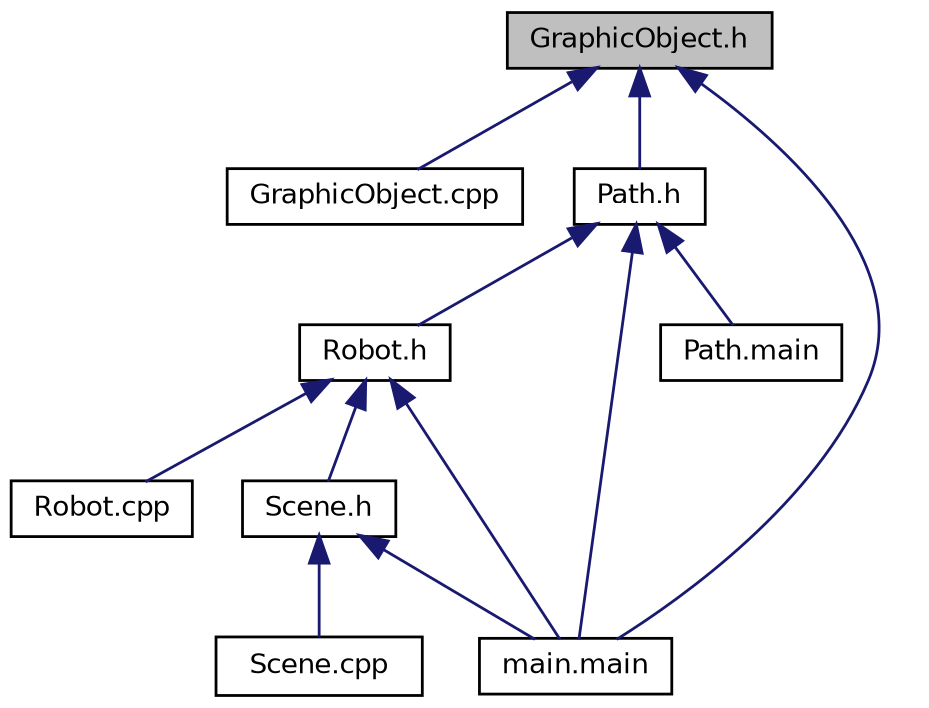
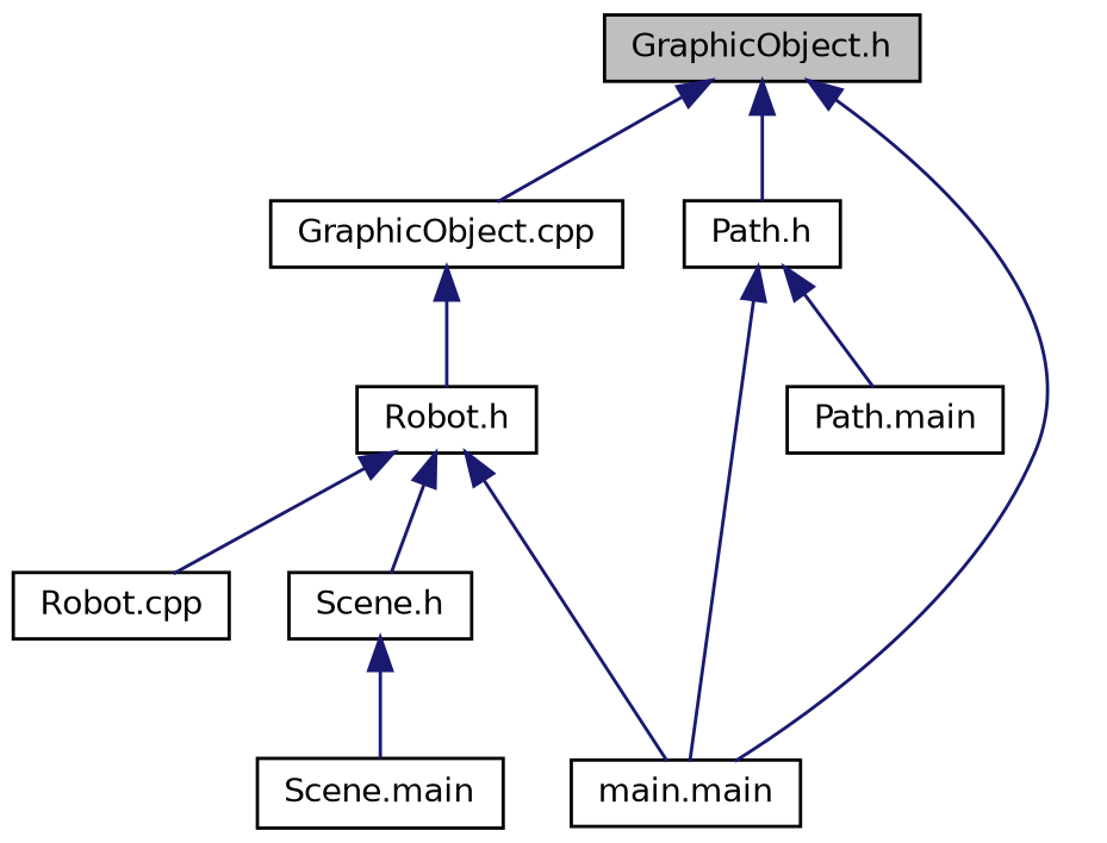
  digraph {
    node [color=black fillcolor=white fontname=Helvetica fontsize=10 shape=record style=filled]
    edge [color=midnightblue dir=back fontname=Helvetica fontsize=10 labelfontname=Helvetica labelfontsize=10 style=solid]
    n1 [fillcolor=grey75 fontcolor=black height=0.2 label="GraphicObject.h" width=0.4]
    n2 [height=0.2 label="GraphicObject.cpp" width=0.4]
    n3 [height=0.2 label="main.main" width=0.4]
    n4 [height=0.2 label="Path.h" width=0.4]
    n5 [height=0.2 label="Robot.h" width=0.4]
    n6 [height=0.2 label="Scene.h" width=0.4]
    n7 [height=0.2 label="Robot.cpp" width=0.4]
    n8 [height=0.2 label="Path.main" width=0.4]
-   n9 [height=0.2 label="Scene.cpp" width=0.4]
+   n9 [height=0.2 label="Scene.main" width=0.4]
    n1 -> n2
    n1 -> n3
    n1 -> n4
    n4 -> n3
-   n4 -> n5
+   n2 -> n5
    n4 -> n8
    n5 -> n3
    n5 -> n6
    n5 -> n7
-   n6 -> n3
    n6 -> n9
  }
